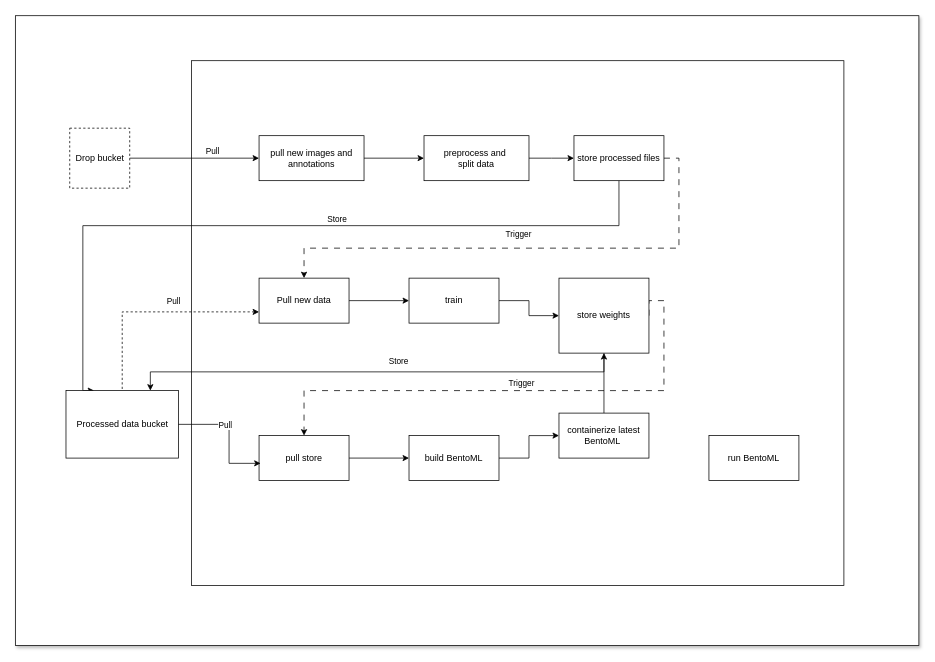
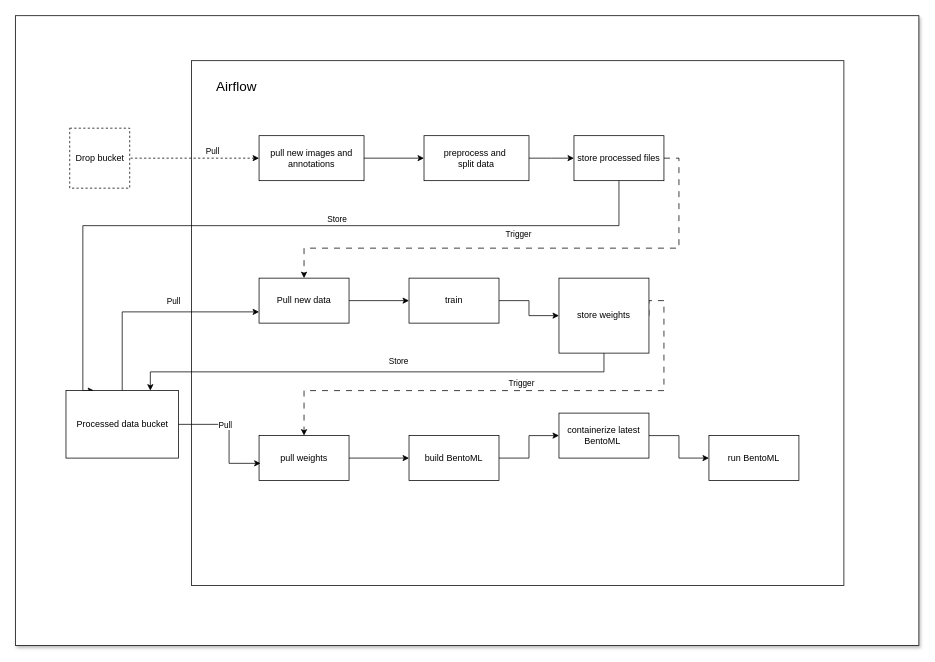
  <mxCell id="0" />
  <mxCell id="1" parent="0" />
  <mxCell id="2" value="" style="rounded=0;whiteSpace=wrap;html=1;shadow=1;" vertex="1" parent="1"><mxGeometry x="20" width="1205" height="840" as="geometry" y="20" /></mxCell>
  <mxCell id="3" value="" style="rounded=0;whiteSpace=wrap;html=1;" parent="1" vertex="1"><mxGeometry x="255" y="80" width="870" height="700" as="geometry" /></mxCell>
  <mxCell id="4" value="Drop bucket" style="whiteSpace=wrap;html=1;aspect=fixed;dashed=1;" parent="1" vertex="1"><mxGeometry x="92.5" y="170" width="80" height="80" as="geometry" /></mxCell>
+ <mxCell id="5" value="Airflow" style="text;html=1;align=center;verticalAlign=middle;whiteSpace=wrap;rounded=0;fontSize=18;" parent="1" vertex="1"><mxGeometry x="265" y="90" width="100" height="50" as="geometry" /></mxCell>
  <mxCell id="6" value="" style="edgeStyle=orthogonalEdgeStyle;rounded=0;orthogonalLoop=1;jettySize=auto;html=1;" edge="1" parent="1" source="9" target="27"><mxGeometry relative="1" as="geometry" /></mxCell>
- <mxCell id="7" style="edgeStyle=orthogonalEdgeStyle;rounded=0;orthogonalLoop=1;jettySize=auto;html=1;exitX=0;exitY=0.5;exitDx=0;exitDy=0;endArrow=none;endFill=0;startArrow=classic;startFill=1;" edge="1" parent="1" source="9" target="4"><mxGeometry relative="1" as="geometry" /></mxCell>
+ <mxCell id="7" style="edgeStyle=orthogonalEdgeStyle;rounded=0;orthogonalLoop=1;jettySize=auto;html=1;exitX=0;exitY=0.5;exitDx=0;exitDy=0;endArrow=none;endFill=0;startArrow=classic;startFill=1;dashed=1;" edge="1" parent="1" source="9" target="4"><mxGeometry relative="1" as="geometry" /></mxCell>
  <mxCell id="8" value="Pull" style="edgeLabel;html=1;align=center;verticalAlign=middle;resizable=0;points=[];" vertex="1" connectable="0" parent="7"><mxGeometry x="-0.27" relative="1" as="geometry"><mxPoint y="-10" as="offset" /></mxGeometry></mxCell>
  <mxCell id="9" value="pull new images and annotations" style="rounded=0;whiteSpace=wrap;html=1;" parent="1" vertex="1"><mxGeometry x="345" y="180" width="140" height="60" as="geometry" /></mxCell>
  <mxCell id="10" style="edgeStyle=orthogonalEdgeStyle;rounded=0;orthogonalLoop=1;jettySize=auto;html=1;exitX=1;exitY=0.5;exitDx=0;exitDy=0;entryX=0.5;entryY=0;entryDx=0;entryDy=0;dashed=1;dashPattern=8 8;" edge="1" parent="1" source="14" target="18"><mxGeometry relative="1" as="geometry"><Array as="points"><mxPoint x="905" y="210" /><mxPoint x="905" y="330" /><mxPoint x="405" y="330" /></Array></mxGeometry></mxCell>
  <mxCell id="11" value="Trigger" style="edgeLabel;html=1;align=center;verticalAlign=middle;resizable=0;points=[];" vertex="1" connectable="0" parent="10"><mxGeometry x="0.024" y="1" relative="1" as="geometry"><mxPoint x="-7" y="-21" as="offset" /></mxGeometry></mxCell>
  <mxCell id="12" style="edgeStyle=orthogonalEdgeStyle;rounded=0;orthogonalLoop=1;jettySize=auto;html=1;exitX=0.5;exitY=1;exitDx=0;exitDy=0;entryX=0.25;entryY=0;entryDx=0;entryDy=0;" edge="1" parent="1" source="14" target="21"><mxGeometry relative="1" as="geometry"><Array as="points"><mxPoint x="825" y="300" /><mxPoint x="110" y="300" /></Array></mxGeometry></mxCell>
  <mxCell id="13" value="Store" style="edgeLabel;html=1;align=center;verticalAlign=middle;resizable=0;points=[];" vertex="1" connectable="0" parent="12"><mxGeometry x="-0.011" y="3" relative="1" as="geometry"><mxPoint x="62" y="-13" as="offset" /></mxGeometry></mxCell>
  <mxCell id="14" value="store processed files" style="rounded=0;whiteSpace=wrap;html=1;" parent="1" vertex="1"><mxGeometry x="765" y="180" width="120" height="60" as="geometry" /></mxCell>
  <mxCell id="15" value="" style="edgeStyle=orthogonalEdgeStyle;rounded=0;orthogonalLoop=1;jettySize=auto;html=1;" parent="1" source="18" target="20" edge="1"><mxGeometry relative="1" as="geometry" /></mxCell>
- <mxCell id="16" style="edgeStyle=orthogonalEdgeStyle;rounded=0;orthogonalLoop=1;jettySize=auto;html=1;exitX=0;exitY=0.75;exitDx=0;exitDy=0;entryX=0.5;entryY=0;entryDx=0;entryDy=0;endArrow=none;endFill=0;startArrow=classic;startFill=1;dashed=1;" edge="1" parent="1" source="18" target="21"><mxGeometry relative="1" as="geometry" /></mxCell>
+ <mxCell id="16" style="edgeStyle=orthogonalEdgeStyle;rounded=0;orthogonalLoop=1;jettySize=auto;html=1;exitX=0;exitY=0.75;exitDx=0;exitDy=0;entryX=0.5;entryY=0;entryDx=0;entryDy=0;endArrow=none;endFill=0;startArrow=classic;startFill=1;" edge="1" parent="1" source="18" target="21"><mxGeometry relative="1" as="geometry" /></mxCell>
  <mxCell id="17" value="Pull" style="edgeLabel;html=1;align=center;verticalAlign=middle;resizable=0;points=[];" vertex="1" connectable="0" parent="16"><mxGeometry x="-0.024" relative="1" as="geometry"><mxPoint x="25" y="-15" as="offset" /></mxGeometry></mxCell>
  <mxCell id="18" value="Pull new data" style="rounded=0;whiteSpace=wrap;html=1;" parent="1" vertex="1"><mxGeometry x="345" y="370" width="120" height="60" as="geometry" /></mxCell>
  <mxCell id="19" value="" style="edgeStyle=orthogonalEdgeStyle;rounded=0;orthogonalLoop=1;jettySize=auto;html=1;" parent="1" source="20" target="25" edge="1"><mxGeometry relative="1" as="geometry" /></mxCell>
  <mxCell id="20" value="train" style="rounded=0;whiteSpace=wrap;html=1;" parent="1" vertex="1"><mxGeometry x="545" y="370" width="120" height="60" as="geometry" /></mxCell>
  <mxCell id="21" value="Processed data bucket" style="whiteSpace=wrap;html=1;" parent="1" vertex="1"><mxGeometry x="87.5" y="520" width="150" height="90" as="geometry" /></mxCell>
  <mxCell id="22" value="Trigger" style="edgeStyle=orthogonalEdgeStyle;rounded=0;orthogonalLoop=1;jettySize=auto;html=1;exitX=1;exitY=0.5;exitDx=0;exitDy=0;entryX=0.5;entryY=0;entryDx=0;entryDy=0;dashed=1;dashPattern=8 8;" edge="1" parent="1" source="25" target="29"><mxGeometry y="-10" relative="1" as="geometry"><Array as="points"><mxPoint x="885" y="400" /><mxPoint x="885" y="520" /><mxPoint x="405" y="520" /></Array><mxPoint as="offset" /></mxGeometry></mxCell>
  <mxCell id="23" style="edgeStyle=orthogonalEdgeStyle;rounded=0;orthogonalLoop=1;jettySize=auto;html=1;exitX=0.5;exitY=1;exitDx=0;exitDy=0;entryX=0.75;entryY=0;entryDx=0;entryDy=0;" edge="1" parent="1" source="25" target="21"><mxGeometry relative="1" as="geometry" /></mxCell>
  <mxCell id="24" value="Store" style="edgeLabel;html=1;align=center;verticalAlign=middle;resizable=0;points=[];" vertex="1" connectable="0" parent="23"><mxGeometry x="0.059" y="-3" relative="1" as="geometry"><mxPoint x="47" y="-12" as="offset" /></mxGeometry></mxCell>
  <mxCell id="25" value="store weights" style="rounded=0;whiteSpace=wrap;html=1;" parent="1" vertex="1"><mxGeometry x="745" y="370" width="120" height="100" as="geometry" /></mxCell>
  <mxCell id="26" value="" style="edgeStyle=orthogonalEdgeStyle;rounded=0;orthogonalLoop=1;jettySize=auto;html=1;" edge="1" parent="1" source="27"><mxGeometry relative="1" as="geometry"><mxPoint x="765" y="210" as="targetPoint" /></mxGeometry></mxCell>
  <mxCell id="27" value="preprocess and&amp;nbsp;&lt;div&gt;s&lt;span style=&quot;background-color: initial;&quot;&gt;plit data&lt;/span&gt;&lt;/div&gt;" style="rounded=0;whiteSpace=wrap;html=1;" vertex="1" parent="1"><mxGeometry x="565" y="180" width="140" height="60" as="geometry" /></mxCell>
  <mxCell id="28" value="" style="edgeStyle=orthogonalEdgeStyle;rounded=0;orthogonalLoop=1;jettySize=auto;html=1;" edge="1" parent="1" source="29" target="31"><mxGeometry relative="1" as="geometry" /></mxCell>
- <mxCell id="29" value="pull store" style="rounded=0;whiteSpace=wrap;html=1;" vertex="1" parent="1"><mxGeometry x="345" y="580" width="120" height="60" as="geometry" /></mxCell>
+ <mxCell id="29" value="pull weights" style="rounded=0;whiteSpace=wrap;html=1;" vertex="1" parent="1"><mxGeometry x="345" y="580" width="120" height="60" as="geometry" /></mxCell>
  <mxCell id="30" value="" style="edgeStyle=orthogonalEdgeStyle;rounded=0;orthogonalLoop=1;jettySize=auto;html=1;" edge="1" parent="1" source="31" target="33"><mxGeometry relative="1" as="geometry" /></mxCell>
  <mxCell id="31" value="build BentoML" style="rounded=0;whiteSpace=wrap;html=1;" vertex="1" parent="1"><mxGeometry x="545" y="580" width="120" height="60" as="geometry" /></mxCell>
- <mxCell id="32" value="" style="edgeStyle=orthogonalEdgeStyle;rounded=0;orthogonalLoop=1;jettySize=auto;html=1;" edge="1" parent="1" source="33" target="25"><mxGeometry relative="1" as="geometry" /></mxCell>
+ <mxCell id="32" value="" style="edgeStyle=orthogonalEdgeStyle;rounded=0;orthogonalLoop=1;jettySize=auto;html=1;" edge="1" parent="1" source="33" target="34"><mxGeometry relative="1" as="geometry" /></mxCell>
  <mxCell id="33" value="containerize latest BentoML&amp;nbsp;" style="rounded=0;whiteSpace=wrap;html=1;" vertex="1" parent="1"><mxGeometry x="745" y="550" width="120" height="60" as="geometry" /></mxCell>
  <mxCell id="34" value="run BentoML" style="rounded=0;whiteSpace=wrap;html=1;" vertex="1" parent="1"><mxGeometry x="945" y="580" width="120" height="60" as="geometry" /></mxCell>
  <mxCell id="35" style="edgeStyle=orthogonalEdgeStyle;rounded=0;orthogonalLoop=1;jettySize=auto;html=1;exitX=1;exitY=0.5;exitDx=0;exitDy=0;entryX=0.017;entryY=0.617;entryDx=0;entryDy=0;entryPerimeter=0;" edge="1" parent="1" source="21" target="29"><mxGeometry relative="1" as="geometry"><Array as="points"><mxPoint x="305" y="565" /><mxPoint x="305" y="617" /></Array></mxGeometry></mxCell>
  <mxCell id="36" value="Pull" style="edgeLabel;html=1;align=center;verticalAlign=middle;resizable=0;points=[];" vertex="1" connectable="0" parent="35"><mxGeometry x="-0.021" y="4" relative="1" as="geometry"><mxPoint x="-10" y="-11" as="offset" /></mxGeometry></mxCell>
